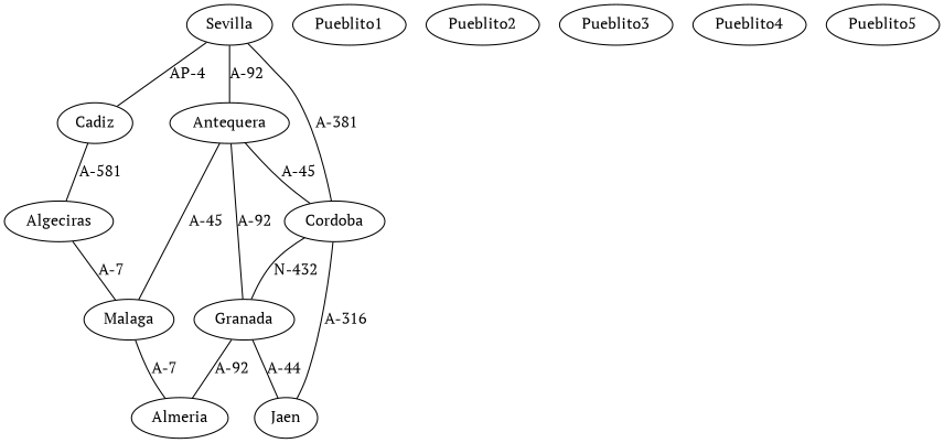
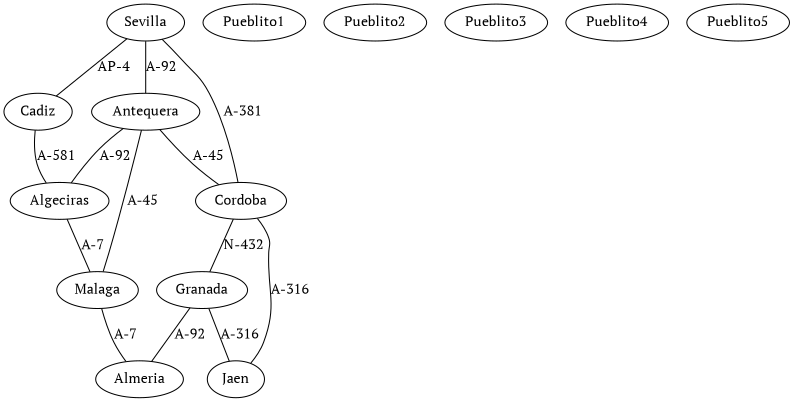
  strict graph {
    fontname="PT Serif"
    node [color=black fontname="PT Serif"]
    edge [color=black fontname="PT Serif"]
    n1 [label=Sevilla]
    n2 [label=Cadiz]
    n3 [label=Cordoba]
    n4 [label=Antequera]
    n5 [label=Algeciras]
    n6 [label=Granada]
    n7 [label=Jaen]
    n8 [label=Malaga]
    n9 [label=Almeria]
    n10 [label=Pueblito1]
    n11 [label=Pueblito2]
    n12 [label=Pueblito3]
    n13 [label=Pueblito4]
    n14 [label=Pueblito5]
    n1 -- n2 [label="AP-4"]
    n1 -- n3 [label="A-381"]
    n1 -- n4 [label="A-92"]
    n2 -- n5 [label="A-581"]
    n3 -- n6 [label="N-432"]
    n3 -- n7 [label="A-316"]
    n4 -- n3 [label="A-45"]
-   n4 -- n6 [label="A-92"]
+   n4 -- n5 [label="A-92"]
    n4 -- n8 [label="A-45"]
    n5 -- n8 [label="A-7"]
-   n6 -- n7 [label="A-44"]
+   n6 -- n7 [label="A-316"]
    n6 -- n9 [label="A-92"]
    n8 -- n9 [label="A-7"]
  }
